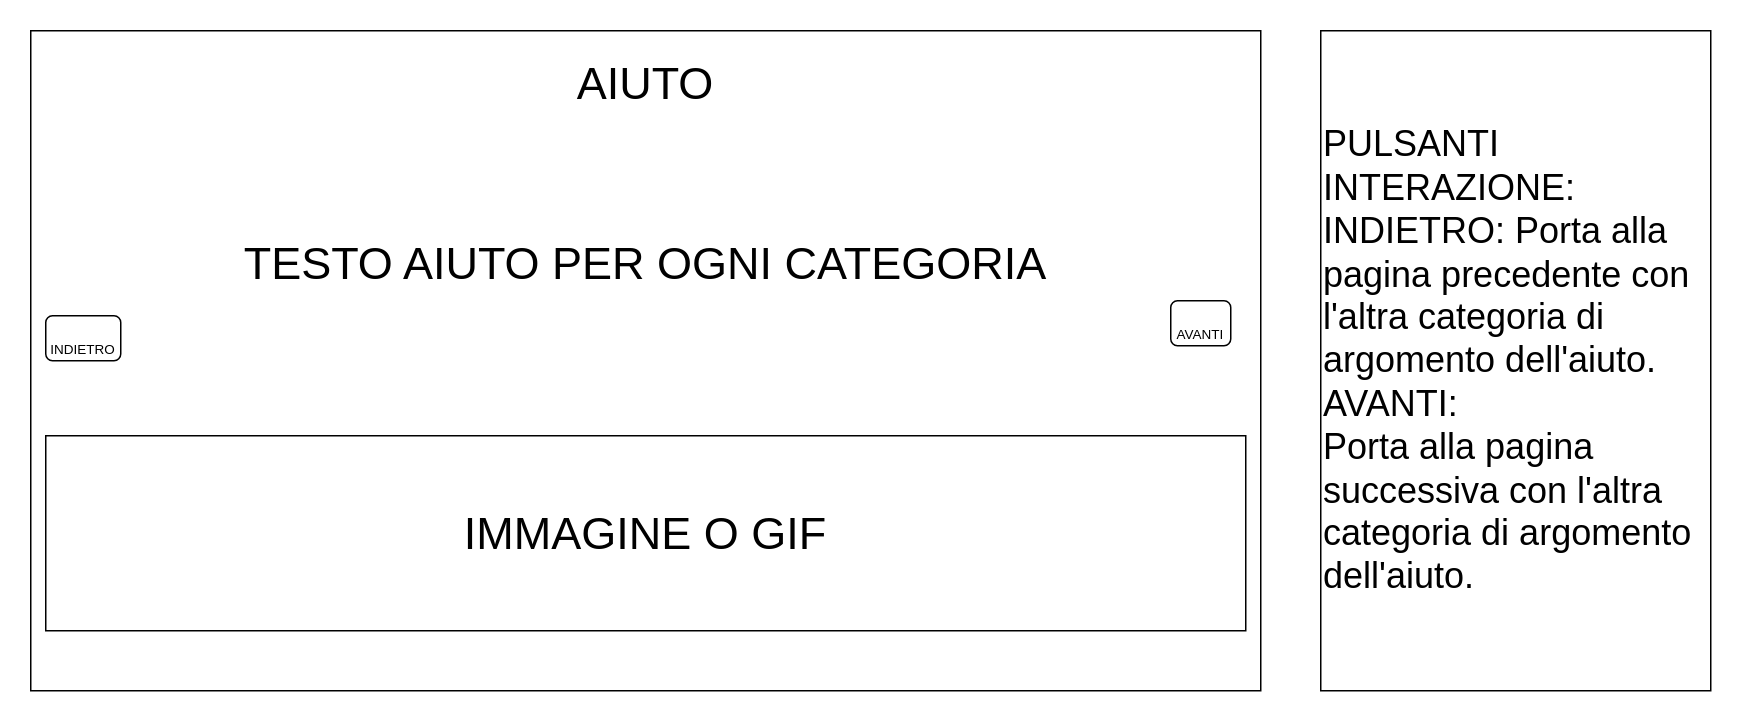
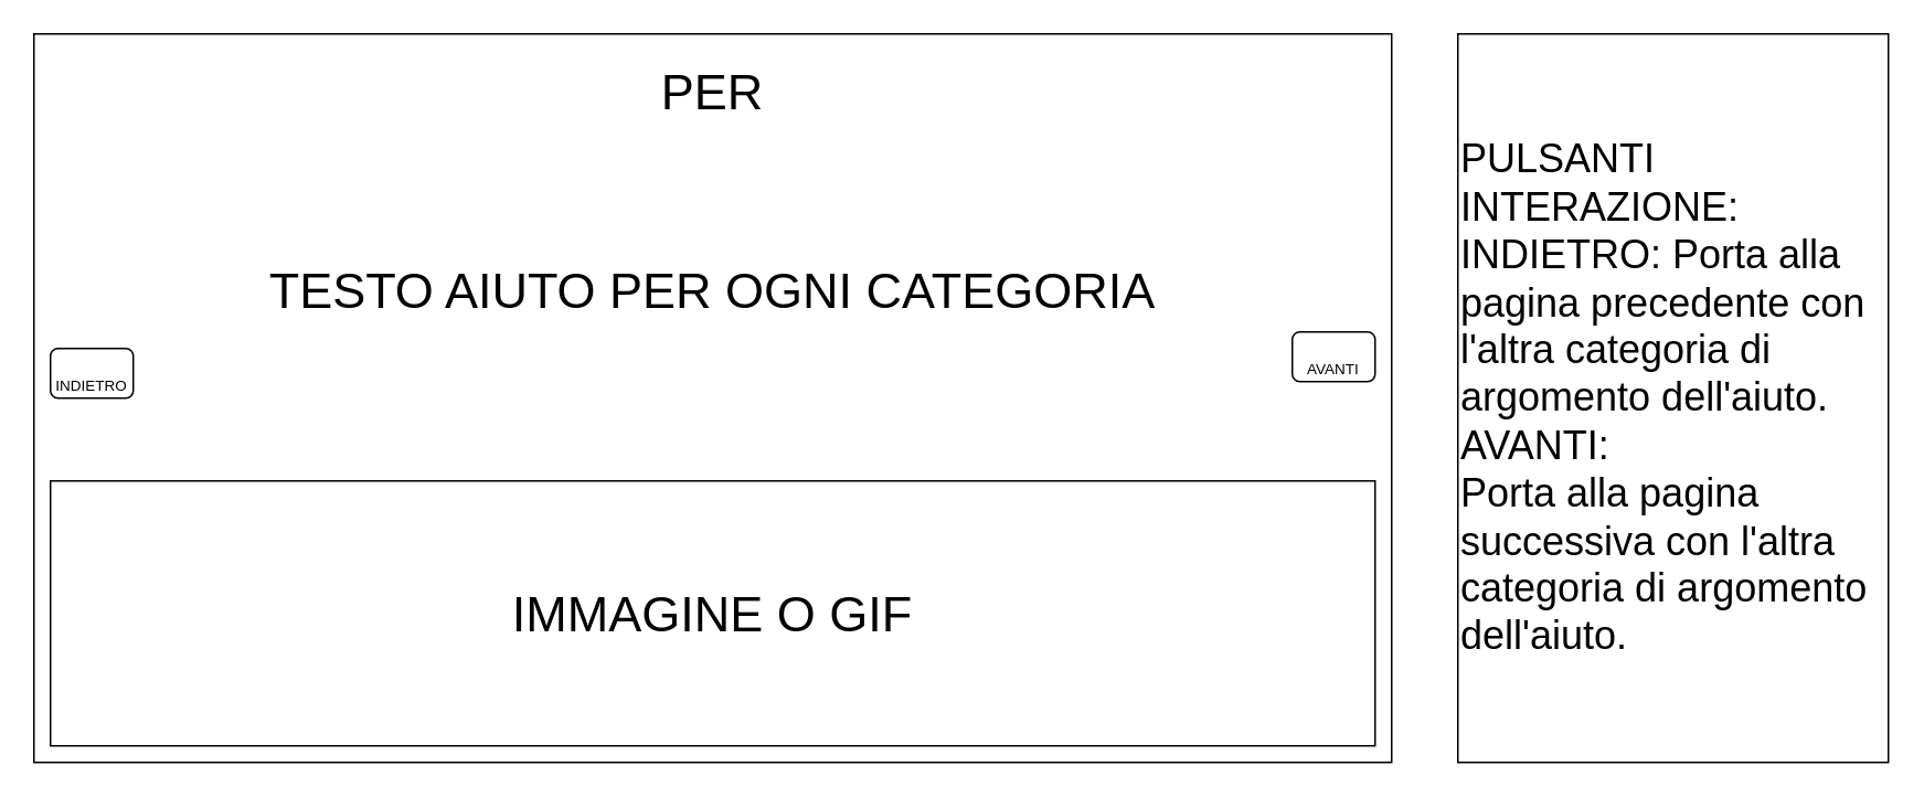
  <mxCell id="0" />
  <mxCell id="1" parent="0" />
  <mxCell id="2" value="" style="rounded=0;whiteSpace=wrap;html=1;" vertex="1" parent="1"><mxGeometry width="820" height="440" as="geometry" x="20" y="20" /></mxCell>
- <mxCell id="3" value="&lt;font style=&quot;font-size: 30px;&quot;&gt;AIUTO&lt;/font&gt;" style="text;html=1;strokeColor=none;fillColor=none;align=center;verticalAlign=middle;whiteSpace=wrap;rounded=0;" vertex="1" parent="1"><mxGeometry y="30" width="820" height="50" as="geometry" x="20" /></mxCell>
+ <mxCell id="3" value="&lt;font style=&quot;font-size: 30px;&quot;&gt;PER&lt;/font&gt;" style="text;html=1;strokeColor=none;fillColor=none;align=center;verticalAlign=middle;whiteSpace=wrap;rounded=0;" vertex="1" parent="1"><mxGeometry y="30" width="820" height="50" as="geometry" x="20" /></mxCell>
  <mxCell id="4" value="TESTO AIUTO PER OGNI CATEGORIA" style="text;html=1;strokeColor=none;fillColor=none;align=center;verticalAlign=middle;whiteSpace=wrap;rounded=0;fontSize=30;" vertex="1" parent="1"><mxGeometry y="70" width="820" height="210" as="geometry" x="20" /></mxCell>
- <mxCell id="5" value="IMMAGINE O GIF" style="rounded=0;whiteSpace=wrap;html=1;fontSize=30;" vertex="1" parent="1"><mxGeometry x="30" y="290" width="800" height="130" as="geometry" /></mxCell>
+ <mxCell id="5" value="IMMAGINE O GIF" style="rounded=0;whiteSpace=wrap;html=1;fontSize=30;" vertex="1" parent="1"><mxGeometry x="30" y="290" width="800" height="160" as="geometry" /></mxCell>
  <mxCell id="6" value="&lt;font style=&quot;font-size: 9px;&quot;&gt;INDIETRO&lt;/font&gt;" style="rounded=1;whiteSpace=wrap;html=1;fontSize=30;align=center;" vertex="1" parent="1"><mxGeometry x="30" y="210" width="50" height="30" as="geometry" /></mxCell>
- <mxCell id="7" value="&lt;font style=&quot;font-size: 9px;&quot;&gt;AVANTI&lt;/font&gt;" style="rounded=1;whiteSpace=wrap;html=1;fontSize=30;align=center;" vertex="1" parent="1"><mxGeometry x="780" y="200" width="40" height="30" as="geometry" /></mxCell>
+ <mxCell id="7" value="&lt;font style=&quot;font-size: 9px;&quot;&gt;AVANTI&lt;/font&gt;" style="rounded=1;whiteSpace=wrap;html=1;fontSize=30;align=center;" vertex="1" parent="1"><mxGeometry x="780" y="200" width="50" height="30" as="geometry" /></mxCell>
  <mxCell id="8" value="&lt;font style=&quot;font-size: 24px;&quot;&gt;PULSANTI INTERAZIONE:&lt;br&gt;INDIETRO: Porta alla pagina precedente con l'altra categoria di argomento dell'aiuto.&lt;br&gt;AVANTI:&lt;br&gt;Porta alla pagina successiva con l'altra categoria di argomento dell'aiuto.&lt;br&gt;&lt;/font&gt;" style="rounded=0;whiteSpace=wrap;html=1;fontSize=9;align=left;" vertex="1" parent="1"><mxGeometry x="880" width="260" height="440" as="geometry" y="20" /></mxCell>
